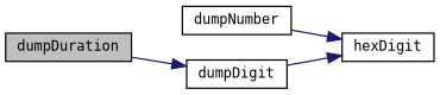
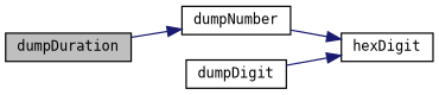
  digraph {
    fontname="DejaVu Sans Mono"
    rankdir=LR
    node [color=black fillcolor=white fontname="DejaVu Sans Mono" fontsize=10 shape=record style=filled]
    edge [color=midnightblue fontname="DejaVu Sans Mono" fontsize=10 labelfontname=Helvetica labelfontsize=10 style=solid]
    n1 [fillcolor=grey75 fontcolor=black height=0.2 label=dumpDuration width=0.4]
    n2 [height=0.2 label=dumpNumber width=0.4]
    n3 [height=0.2 label=hexDigit width=0.4]
    n4 [height=0.2 label=dumpDigit width=0.4]
-   n1 -> n4
+   n1 -> n2
    n2 -> n3
    n4 -> n3
  }
